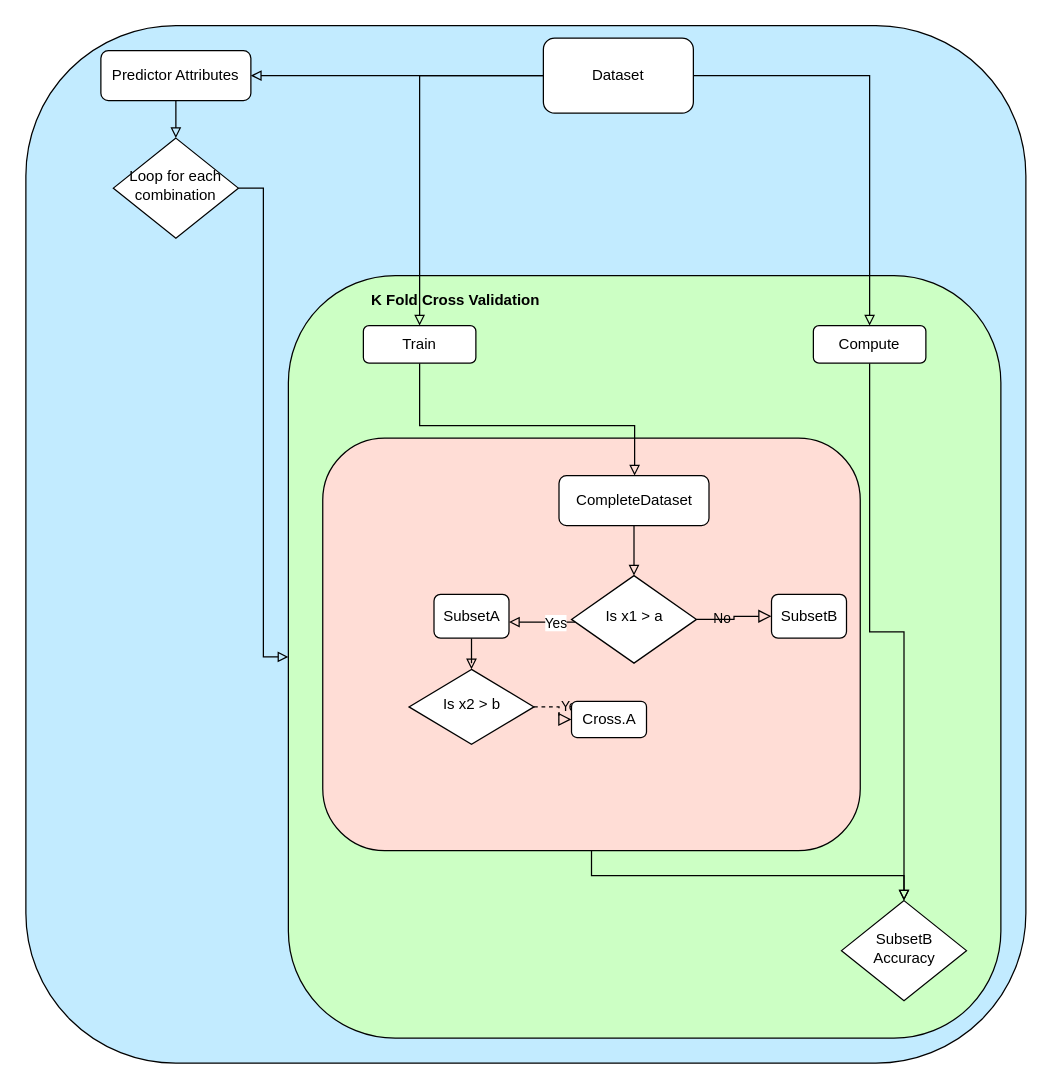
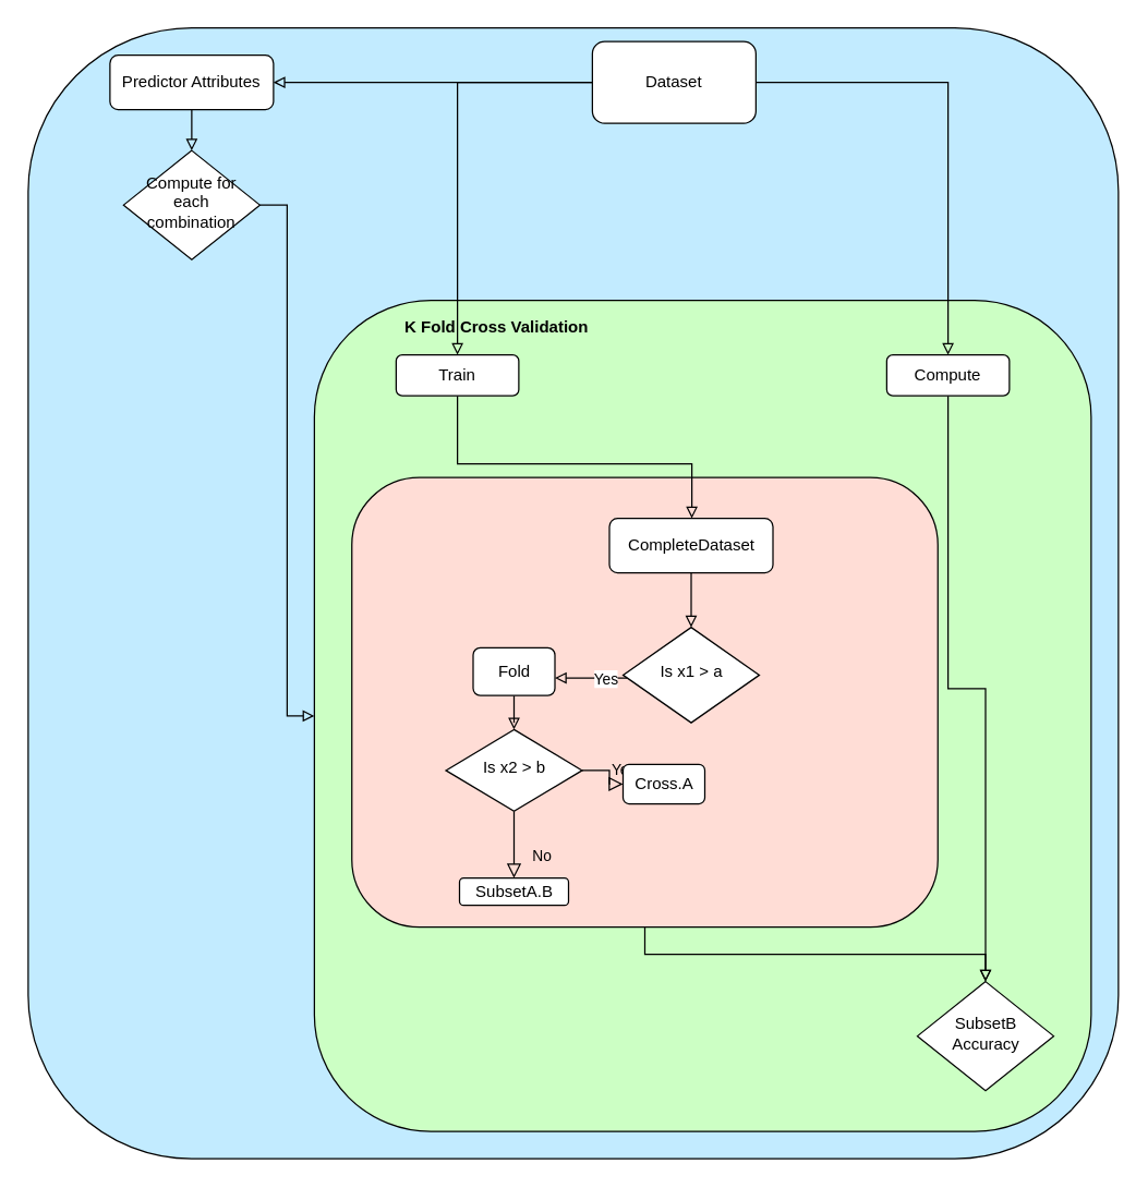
  <mxCell id="0" />
  <mxCell id="1" parent="0" />
  <mxCell id="2" value="" style="rounded=1;whiteSpace=wrap;html=1;fillColor=#C2EBFF;" vertex="1" parent="1"><mxGeometry width="800" height="830" as="geometry" x="20" y="20" /></mxCell>
  <mxCell id="3" value="" style="rounded=1;whiteSpace=wrap;html=1;fillColor=#CCFFC4;" vertex="1" parent="1"><mxGeometry x="230" y="220" width="570" height="610" as="geometry" /></mxCell>
  <mxCell id="4" value="&lt;div&gt;&lt;/div&gt;" style="rounded=1;whiteSpace=wrap;html=1;align=left;fillColor=#FFDDD6;" vertex="1" parent="1"><mxGeometry x="257.5" y="350" width="430" height="330" as="geometry" /></mxCell>
  <mxCell id="5" style="edgeStyle=orthogonalEdgeStyle;rounded=0;orthogonalLoop=1;jettySize=auto;html=1;entryX=0.5;entryY=0;entryDx=0;entryDy=0;startArrow=none;startFill=0;endArrow=block;endFill=0;" edge="1" parent="1" source="6" target="10"><mxGeometry relative="1" as="geometry" /></mxCell>
  <mxCell id="6" value="CompleteDataset" style="rounded=1;whiteSpace=wrap;html=1;fontSize=12;glass=0;strokeWidth=1;shadow=0;" parent="1" vertex="1"><mxGeometry x="446.5" y="380" width="120" height="40" as="geometry" /></mxCell>
- <mxCell id="7" value="No" style="edgeStyle=orthogonalEdgeStyle;rounded=0;html=1;jettySize=auto;orthogonalLoop=1;fontSize=11;endArrow=block;endFill=0;endSize=8;strokeWidth=1;shadow=0;labelBackgroundColor=none;" parent="1" source="10" target="11" edge="1"><mxGeometry y="10" relative="1" as="geometry"><mxPoint as="offset" /></mxGeometry></mxCell>
  <mxCell id="8" style="edgeStyle=orthogonalEdgeStyle;rounded=0;orthogonalLoop=1;jettySize=auto;html=1;entryX=1;entryY=0.633;entryDx=0;entryDy=0;entryPerimeter=0;endArrow=block;endFill=0;" edge="1" parent="1" source="10" target="18"><mxGeometry relative="1" as="geometry"><Array as="points"><mxPoint x="506" y="497" /></Array></mxGeometry></mxCell>
  <mxCell id="9" value="Yes" style="edgeLabel;html=1;align=center;verticalAlign=middle;resizable=0;points=[];" vertex="1" connectable="0" parent="8"><mxGeometry x="-0.382" relative="1" as="geometry"><mxPoint as="offset" /></mxGeometry></mxCell>
  <mxCell id="10" value="Is x1 &amp;gt; a" style="rhombus;whiteSpace=wrap;html=1;shadow=0;fontFamily=Helvetica;fontSize=12;align=center;strokeWidth=1;spacing=6;spacingTop=-4;" parent="1" vertex="1"><mxGeometry x="456.5" y="460" width="100" height="70" as="geometry" /></mxCell>
- <mxCell id="11" value="SubsetB&lt;br&gt;" style="rounded=1;whiteSpace=wrap;html=1;fontSize=12;glass=0;strokeWidth=1;shadow=0;" parent="1" vertex="1"><mxGeometry x="616.5" y="475" width="60" height="35" as="geometry" /></mxCell>
- <mxCell id="13" value="Yes" style="edgeStyle=orthogonalEdgeStyle;rounded=0;html=1;jettySize=auto;orthogonalLoop=1;fontSize=11;endArrow=block;endFill=0;endSize=8;strokeWidth=1;shadow=0;labelBackgroundColor=none;dashed=1;" parent="1" source="14" target="16" edge="1"><mxGeometry y="10" relative="1" as="geometry"><mxPoint as="offset" /></mxGeometry></mxCell>
+ <mxCell id="12" value="No" style="rounded=0;html=1;jettySize=auto;orthogonalLoop=1;fontSize=11;endArrow=block;endFill=0;endSize=8;strokeWidth=1;shadow=0;labelBackgroundColor=none;edgeStyle=orthogonalEdgeStyle;" parent="1" source="14" target="15" edge="1"><mxGeometry x="0.333" y="20" relative="1" as="geometry"><mxPoint as="offset" /></mxGeometry></mxCell>
+ <mxCell id="13" value="Yes" style="edgeStyle=orthogonalEdgeStyle;rounded=0;html=1;jettySize=auto;orthogonalLoop=1;fontSize=11;endArrow=block;endFill=0;endSize=8;strokeWidth=1;shadow=0;labelBackgroundColor=none;" parent="1" source="14" target="16" edge="1"><mxGeometry y="10" relative="1" as="geometry"><mxPoint as="offset" /></mxGeometry></mxCell>
  <mxCell id="14" value="Is x2 &amp;gt; b" style="rhombus;whiteSpace=wrap;html=1;shadow=0;fontFamily=Helvetica;fontSize=12;align=center;strokeWidth=1;spacing=6;spacingTop=-4;" parent="1" vertex="1"><mxGeometry x="326.5" y="535" width="100" height="60" as="geometry" /></mxCell>
+ <mxCell id="15" value="SubsetA.B" style="rounded=1;whiteSpace=wrap;html=1;fontSize=12;glass=0;strokeWidth=1;shadow=0;" parent="1" vertex="1"><mxGeometry x="336.5" y="644" width="80" height="20" as="geometry" /></mxCell>
  <mxCell id="16" value="Cross.A" style="rounded=1;whiteSpace=wrap;html=1;fontSize=12;glass=0;strokeWidth=1;shadow=0;" parent="1" vertex="1"><mxGeometry x="456.5" y="560.5" width="60" height="29" as="geometry" /></mxCell>
  <mxCell id="17" style="edgeStyle=orthogonalEdgeStyle;rounded=0;orthogonalLoop=1;jettySize=auto;html=1;entryX=0.5;entryY=0;entryDx=0;entryDy=0;endArrow=block;endFill=0;" edge="1" parent="1" source="18" target="14"><mxGeometry relative="1" as="geometry" /></mxCell>
- <mxCell id="18" value="SubsetA" style="rounded=1;whiteSpace=wrap;html=1;" vertex="1" parent="1"><mxGeometry x="346.5" y="475" width="60" height="35" as="geometry" /></mxCell>
+ <mxCell id="18" value="Fold" style="rounded=1;whiteSpace=wrap;html=1;" vertex="1" parent="1"><mxGeometry x="346.5" y="475" width="60" height="35" as="geometry" /></mxCell>
  <mxCell id="19" style="edgeStyle=orthogonalEdgeStyle;rounded=0;orthogonalLoop=1;jettySize=auto;html=1;endArrow=block;endFill=0;" edge="1" parent="1" source="22" target="24"><mxGeometry relative="1" as="geometry" /></mxCell>
  <mxCell id="20" style="edgeStyle=orthogonalEdgeStyle;rounded=0;orthogonalLoop=1;jettySize=auto;html=1;endArrow=block;endFill=0;" edge="1" parent="1" source="22" target="26"><mxGeometry relative="1" as="geometry" /></mxCell>
  <mxCell id="21" style="edgeStyle=orthogonalEdgeStyle;rounded=0;orthogonalLoop=1;jettySize=auto;html=1;entryX=1;entryY=0.5;entryDx=0;entryDy=0;startArrow=none;startFill=0;endArrow=block;endFill=0;" edge="1" parent="1" source="22" target="31"><mxGeometry relative="1" as="geometry" /></mxCell>
  <mxCell id="22" value="Dataset" style="rounded=1;whiteSpace=wrap;html=1;" vertex="1" parent="1"><mxGeometry x="434" y="30" width="120" height="60" as="geometry" /></mxCell>
  <mxCell id="23" style="edgeStyle=orthogonalEdgeStyle;rounded=0;orthogonalLoop=1;jettySize=auto;html=1;endArrow=block;endFill=0;" edge="1" parent="1" source="24" target="6"><mxGeometry relative="1" as="geometry"><Array as="points"><mxPoint x="335" y="340" /><mxPoint x="507" y="340" /></Array></mxGeometry></mxCell>
  <mxCell id="24" value="Train" style="rounded=1;whiteSpace=wrap;html=1;" vertex="1" parent="1"><mxGeometry x="290" y="260" width="90" height="30" as="geometry" /></mxCell>
  <mxCell id="25" style="edgeStyle=orthogonalEdgeStyle;rounded=0;orthogonalLoop=1;jettySize=auto;html=1;startArrow=none;startFill=0;endArrow=block;endFill=0;" edge="1" parent="1" source="26" target="29"><mxGeometry relative="1" as="geometry" /></mxCell>
  <mxCell id="26" value="Compute" style="rounded=1;whiteSpace=wrap;html=1;" vertex="1" parent="1"><mxGeometry x="650" y="260" width="90" height="30" as="geometry" /></mxCell>
  <mxCell id="27" value="&lt;b&gt;K Fold Cross Validation&lt;/b&gt;" style="text;html=1;strokeColor=none;fillColor=none;align=center;verticalAlign=middle;whiteSpace=wrap;rounded=0;" vertex="1" parent="1"><mxGeometry x="294" y="230" width="140" height="20" as="geometry" /></mxCell>
  <mxCell id="28" style="edgeStyle=orthogonalEdgeStyle;rounded=0;orthogonalLoop=1;jettySize=auto;html=1;endArrow=none;endFill=0;startArrow=block;startFill=0;" edge="1" parent="1" source="29" target="4"><mxGeometry relative="1" as="geometry" /></mxCell>
  <mxCell id="29" value="SubsetB Accuracy" style="rhombus;whiteSpace=wrap;html=1;shadow=0;fontFamily=Helvetica;fontSize=12;align=center;strokeWidth=1;spacing=6;spacingTop=-4;" vertex="1" parent="1"><mxGeometry x="672.5" y="720" width="100" height="80" as="geometry" /></mxCell>
  <mxCell id="30" style="edgeStyle=orthogonalEdgeStyle;rounded=0;orthogonalLoop=1;jettySize=auto;html=1;entryX=0.5;entryY=0;entryDx=0;entryDy=0;startArrow=none;startFill=0;endArrow=block;endFill=0;" edge="1" parent="1" source="31" target="33"><mxGeometry relative="1" as="geometry" /></mxCell>
  <mxCell id="31" value="Predictor Attributes" style="rounded=1;whiteSpace=wrap;html=1;" vertex="1" parent="1"><mxGeometry x="80" y="40" width="120" height="40" as="geometry" /></mxCell>
  <mxCell id="32" style="edgeStyle=orthogonalEdgeStyle;rounded=0;orthogonalLoop=1;jettySize=auto;html=1;entryX=0;entryY=0.5;entryDx=0;entryDy=0;startArrow=none;startFill=0;endArrow=block;endFill=0;" edge="1" parent="1" source="33" target="3"><mxGeometry relative="1" as="geometry" /></mxCell>
- <mxCell id="33" value="Loop for each combination" style="rhombus;whiteSpace=wrap;html=1;shadow=0;fontFamily=Helvetica;fontSize=12;align=center;strokeWidth=1;spacing=6;spacingTop=-4;" vertex="1" parent="1"><mxGeometry x="90" y="110" width="100" height="80" as="geometry" /></mxCell>
+ <mxCell id="33" value="Compute for each combination" style="rhombus;whiteSpace=wrap;html=1;shadow=0;fontFamily=Helvetica;fontSize=12;align=center;strokeWidth=1;spacing=6;spacingTop=-4;" vertex="1" parent="1"><mxGeometry x="90" y="110" width="100" height="80" as="geometry" /></mxCell>
